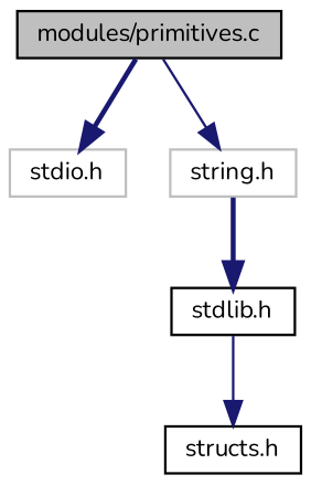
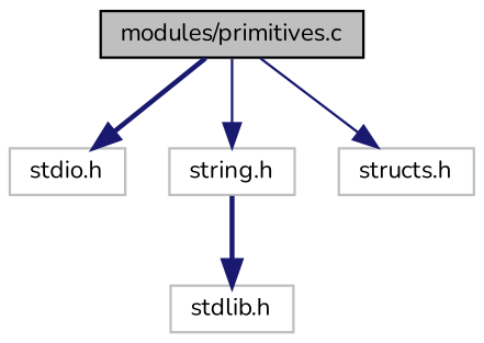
  digraph {
    fontname=Nunito
    node [color=grey75 fillcolor=white fontname=Nunito fontsize=10 shape=record style=filled]
    edge [color=midnightblue fontname=Nunito fontsize=10 labelfontname=Helvetica labelfontsize=10 style=bold]
    n1 [color=black fillcolor=grey75 fontcolor=black height=0.2 label="modules/primitives.c" width=0.4]
    n2 [height=0.2 label="stdio.h" width=0.4]
    n3 [height=0.2 label="string.h" width=0.4]
-   n4 [color=black height=0.2 label="structs.h" width=0.4]
-   n5 [color=black height=0.2 label="stdlib.h" width=0.4]
+   n4 [height=0.2 label="structs.h" width=0.4]
+   n5 [height=0.2 label="stdlib.h" width=0.4]
    n1 -> n2
    n1 -> n3 [style=solid]
-   n5 -> n4 [style=solid]
+   n1 -> n4 [style=solid]
    n3 -> n5
  }
